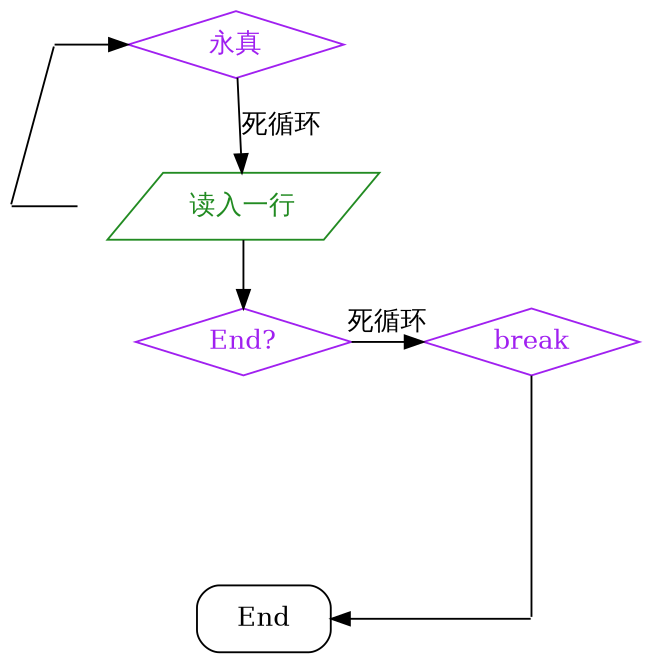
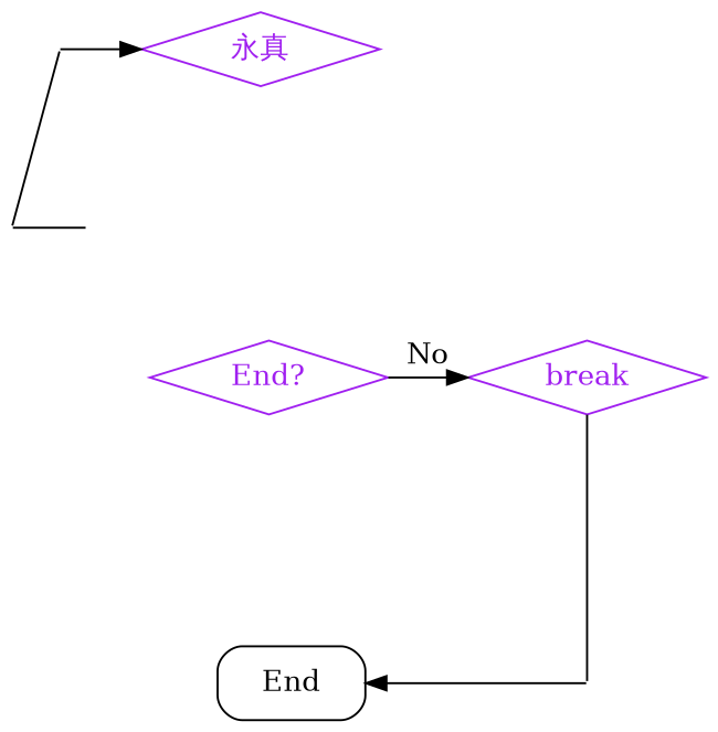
  digraph {
    node [shape=point]
    loop_return [height=0 style=invis width=0]
    n2 [color=purple fontcolor=purple height=0.5 label="永真" shape=diamond width=1.618]
    n3 [color=purple fontcolor=purple height=0.5 label="End?" shape=diamond width=1.618]
    n4 [color=purple fontcolor=purple height=0.5 label=break shape=diamond width=1.618]
    loop_body_end [height=0 style=invis width=0]
    return_loop [height=0 style=invis width=0]
    end [height=0 style=invis width=0]
    End [height=0.5 shape=box style=rounded width=1]
-   n9 [color=forestgreen fontcolor=forestgreen height=0.5 label="读入一行" shape=parallelogram width=1.618]
    subgraph sub_1 {
      rank=same
      loop_return
      n2
    }
    subgraph sub_2 {
      rank=same
      n3
      n4
    }
    subgraph sub_3 {
      rank=same
      loop_body_end
      return_loop
    }
    subgraph sub_4 {
      rank=same
      end
      End
    }
    loop_return -> n2
    loop_return -> return_loop [arrowtail=none dir=back]
-   n2 -> n9 [label="死循环"]
-   n3 -> n4 [label="死循环"]
+   n3 -> n4 [label=No]
    n4 -> end [arrowhead=none minlen=3]
    return_loop -> loop_body_end [arrowtail=none dir=back]
    End -> end [dir=back minlen=3]
-   n9 -> n3
  }
